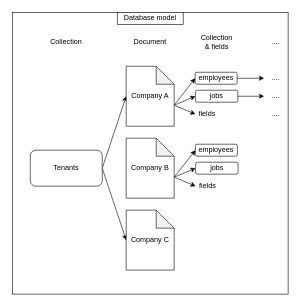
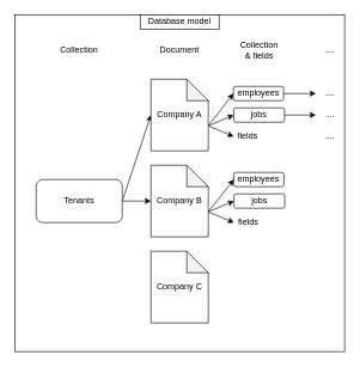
  <mxCell id="0" />
  <mxCell id="1" parent="0" />
  <mxCell id="2" value="" style="rounded=0;whiteSpace=wrap;html=1;" vertex="1" parent="1"><mxGeometry x="20" y="20" width="460" height="470" as="geometry" /></mxCell>
  <mxCell id="3" value="Database model" style="rounded=0;whiteSpace=wrap;html=1;" vertex="1" parent="1"><mxGeometry x="195" y="20" width="110" height="20" as="geometry" /></mxCell>
  <mxCell id="4" style="edgeStyle=none;rounded=0;orthogonalLoop=1;jettySize=auto;html=1;exitX=1;exitY=0.5;exitDx=0;exitDy=0;entryX=0;entryY=0.5;entryDx=0;entryDy=0;entryPerimeter=0;" edge="1" parent="1" source="6" target="10"><mxGeometry relative="1" as="geometry" /></mxCell>
- <mxCell id="5" style="edgeStyle=none;rounded=0;orthogonalLoop=1;jettySize=auto;html=1;exitX=1;exitY=0.5;exitDx=0;exitDy=0;entryX=0;entryY=0.5;entryDx=0;entryDy=0;entryPerimeter=0;" edge="1" parent="1" source="6" target="15"><mxGeometry relative="1" as="geometry" /></mxCell>
+ <mxCell id="5" style="edgeStyle=none;rounded=0;orthogonalLoop=1;jettySize=auto;html=1;exitX=1;exitY=0.5;exitDx=0;exitDy=0;" edge="1" parent="1" source="6" target="14"><mxGeometry relative="1" as="geometry" /></mxCell>
  <mxCell id="6" value="Tenants" style="rounded=1;whiteSpace=wrap;html=1;" vertex="1" parent="1"><mxGeometry x="50" y="250" width="120" height="60" as="geometry" /></mxCell>
  <mxCell id="7" style="edgeStyle=none;rounded=0;orthogonalLoop=1;jettySize=auto;html=1;exitX=0;exitY=0;exitDx=80;exitDy=65;exitPerimeter=0;entryX=0;entryY=0.5;entryDx=0;entryDy=0;" edge="1" parent="1" source="10" target="17"><mxGeometry relative="1" as="geometry" /></mxCell>
  <mxCell id="8" style="edgeStyle=none;rounded=0;orthogonalLoop=1;jettySize=auto;html=1;exitX=0;exitY=0;exitDx=80;exitDy=65;exitPerimeter=0;entryX=0;entryY=0.5;entryDx=0;entryDy=0;" edge="1" parent="1" source="10" target="19"><mxGeometry relative="1" as="geometry" /></mxCell>
  <mxCell id="9" style="edgeStyle=none;rounded=0;orthogonalLoop=1;jettySize=auto;html=1;exitX=0;exitY=0;exitDx=80;exitDy=65;exitPerimeter=0;entryX=0;entryY=0.5;entryDx=0;entryDy=0;" edge="1" parent="1" source="10" target="20"><mxGeometry relative="1" as="geometry" /></mxCell>
  <mxCell id="10" value="Company A" style="shape=note;whiteSpace=wrap;html=1;backgroundOutline=1;darkOpacity=0.05;" vertex="1" parent="1"><mxGeometry x="210" y="110" width="80" height="100" as="geometry" /></mxCell>
  <mxCell id="11" style="edgeStyle=none;rounded=0;orthogonalLoop=1;jettySize=auto;html=1;exitX=0;exitY=0;exitDx=80;exitDy=65;exitPerimeter=0;entryX=0;entryY=0.5;entryDx=0;entryDy=0;" edge="1" parent="1" source="14" target="21"><mxGeometry relative="1" as="geometry" /></mxCell>
  <mxCell id="12" style="edgeStyle=none;rounded=0;orthogonalLoop=1;jettySize=auto;html=1;exitX=0;exitY=0;exitDx=80;exitDy=65;exitPerimeter=0;entryX=0;entryY=0.5;entryDx=0;entryDy=0;" edge="1" parent="1" source="14" target="22"><mxGeometry relative="1" as="geometry" /></mxCell>
  <mxCell id="13" style="edgeStyle=none;rounded=0;orthogonalLoop=1;jettySize=auto;html=1;exitX=0;exitY=0;exitDx=80;exitDy=65;exitPerimeter=0;entryX=0;entryY=0.5;entryDx=0;entryDy=0;" edge="1" parent="1" source="14" target="23"><mxGeometry relative="1" as="geometry" /></mxCell>
  <mxCell id="14" value="Company B" style="shape=note;whiteSpace=wrap;html=1;backgroundOutline=1;darkOpacity=0.05;" vertex="1" parent="1"><mxGeometry x="210" y="230" width="80" height="100" as="geometry" /></mxCell>
  <mxCell id="15" value="Company C" style="shape=note;whiteSpace=wrap;html=1;backgroundOutline=1;darkOpacity=0.05;" vertex="1" parent="1"><mxGeometry x="210" y="350" width="80" height="100" as="geometry" /></mxCell>
  <mxCell id="16" style="edgeStyle=none;rounded=0;orthogonalLoop=1;jettySize=auto;html=1;exitX=1;exitY=0.5;exitDx=0;exitDy=0;" edge="1" parent="1" source="17" target="24"><mxGeometry relative="1" as="geometry" /></mxCell>
  <mxCell id="17" value="employees&lt;span style=&quot;color: rgba(0 , 0 , 0 , 0) ; font-family: monospace ; font-size: 0px&quot;&gt;%3CmxGraphModel%3E%3Croot%3E%3CmxCell%20id%3D%220%22%2F%3E%3CmxCell%20id%3D%221%22%20parent%3D%220%22%2F%3E%3CmxCell%20id%3D%222%22%20value%3D%22%22%20style%3D%22rounded%3D1%3BwhiteSpace%3Dwrap%3Bhtml%3D1%3B%22%20vertex%3D%221%22%20parent%3D%221%22%3E%3CmxGeometry%20x%3D%22470%22%20y%3D%22220%22%20width%3D%22120%22%20height%3D%2260%22%20as%3D%22geometry%22%2F%3E%3C%2FmxCell%3E%3C%2Froot%3E%3C%2FmxGraphModel%3E&lt;/span&gt;" style="rounded=1;whiteSpace=wrap;html=1;" vertex="1" parent="1"><mxGeometry x="325" y="120" width="70" height="20" as="geometry" /></mxCell>
  <mxCell id="18" style="edgeStyle=none;rounded=0;orthogonalLoop=1;jettySize=auto;html=1;exitX=1;exitY=0.5;exitDx=0;exitDy=0;" edge="1" parent="1" source="19" target="25"><mxGeometry relative="1" as="geometry" /></mxCell>
  <mxCell id="19" value="jobs" style="rounded=1;whiteSpace=wrap;html=1;" vertex="1" parent="1"><mxGeometry x="325.4" y="150" width="70.8" height="20" as="geometry" /></mxCell>
  <mxCell id="20" value="fields" style="text;html=1;strokeColor=none;fillColor=none;align=center;verticalAlign=middle;whiteSpace=wrap;rounded=0;" vertex="1" parent="1"><mxGeometry x="325.4" y="180" width="40" height="20" as="geometry" /></mxCell>
  <mxCell id="21" value="employees&lt;span style=&quot;color: rgba(0 , 0 , 0 , 0) ; font-family: monospace ; font-size: 0px&quot;&gt;%3CmxGraphModel%3E%3Croot%3E%3CmxCell%20id%3D%220%22%2F%3E%3CmxCell%20id%3D%221%22%20parent%3D%220%22%2F%3E%3CmxCell%20id%3D%222%22%20value%3D%22%22%20style%3D%22rounded%3D1%3BwhiteSpace%3Dwrap%3Bhtml%3D1%3B%22%20vertex%3D%221%22%20parent%3D%221%22%3E%3CmxGeometry%20x%3D%22470%22%20y%3D%22220%22%20width%3D%22120%22%20height%3D%2260%22%20as%3D%22geometry%22%2F%3E%3C%2FmxCell%3E%3C%2Froot%3E%3C%2FmxGraphModel%3E&lt;/span&gt;" style="rounded=1;whiteSpace=wrap;html=1;" vertex="1" parent="1"><mxGeometry x="325.4" y="240" width="70" height="20" as="geometry" /></mxCell>
  <mxCell id="22" value="jobs" style="rounded=1;whiteSpace=wrap;html=1;" vertex="1" parent="1"><mxGeometry x="325.8" y="270" width="70.8" height="20" as="geometry" /></mxCell>
  <mxCell id="23" value="fields" style="text;html=1;strokeColor=none;fillColor=none;align=center;verticalAlign=middle;whiteSpace=wrap;rounded=0;" vertex="1" parent="1"><mxGeometry x="325.8" y="300" width="40" height="20" as="geometry" /></mxCell>
  <mxCell id="24" value="...." style="text;html=1;strokeColor=none;fillColor=none;align=center;verticalAlign=middle;whiteSpace=wrap;rounded=0;" vertex="1" parent="1"><mxGeometry x="440" y="120" width="40" height="20" as="geometry" /></mxCell>
  <mxCell id="25" value="...." style="text;html=1;strokeColor=none;fillColor=none;align=center;verticalAlign=middle;whiteSpace=wrap;rounded=0;" vertex="1" parent="1"><mxGeometry x="440" y="150" width="40" height="20" as="geometry" /></mxCell>
  <mxCell id="26" value="...." style="text;html=1;strokeColor=none;fillColor=none;align=center;verticalAlign=middle;whiteSpace=wrap;rounded=0;" vertex="1" parent="1"><mxGeometry x="440" y="180" width="40" height="20" as="geometry" /></mxCell>
  <mxCell id="27" value="Collection" style="text;html=1;strokeColor=none;fillColor=none;align=center;verticalAlign=middle;whiteSpace=wrap;rounded=0;" vertex="1" parent="1"><mxGeometry x="90" y="60" width="40" height="20" as="geometry" /></mxCell>
  <mxCell id="28" value="Document" style="text;html=1;strokeColor=none;fillColor=none;align=center;verticalAlign=middle;whiteSpace=wrap;rounded=0;" vertex="1" parent="1"><mxGeometry x="230" y="60" width="40" height="20" as="geometry" /></mxCell>
  <mxCell id="29" value="Collection &amp;amp; fields" style="text;html=1;strokeColor=none;fillColor=none;align=center;verticalAlign=middle;whiteSpace=wrap;rounded=0;" vertex="1" parent="1"><mxGeometry x="341.2" y="60" width="40" height="20" as="geometry" /></mxCell>
  <mxCell id="30" value="...." style="text;html=1;strokeColor=none;fillColor=none;align=center;verticalAlign=middle;whiteSpace=wrap;rounded=0;" vertex="1" parent="1"><mxGeometry x="440" y="60" width="40" height="20" as="geometry" /></mxCell>
